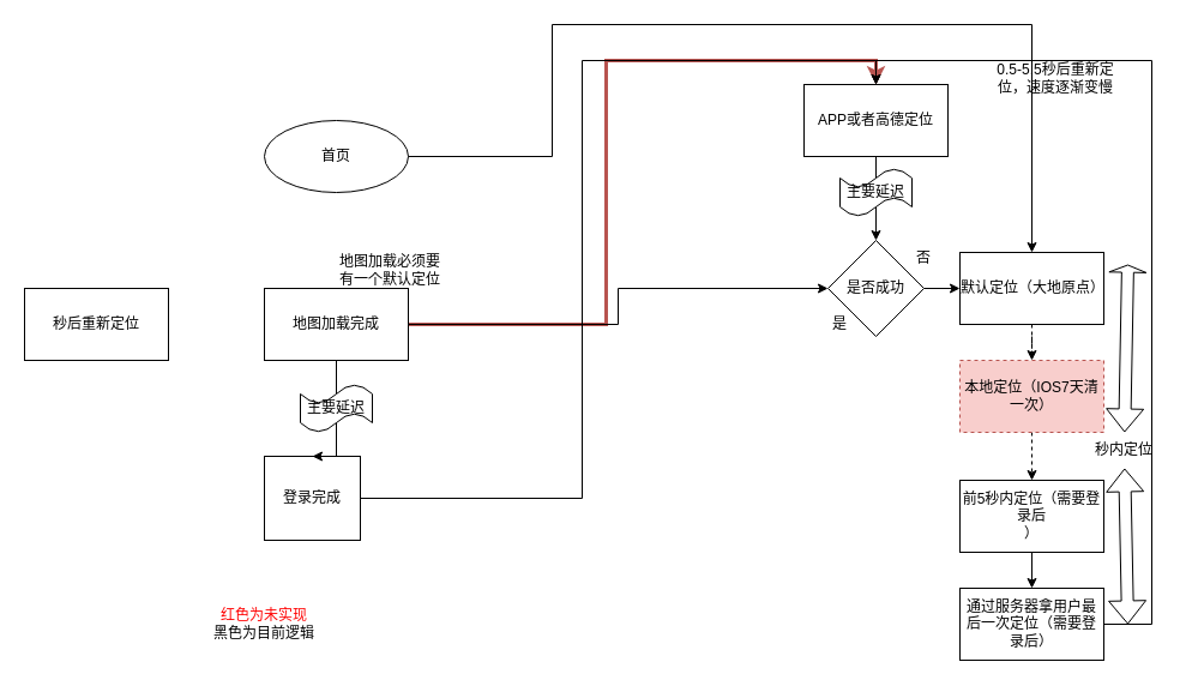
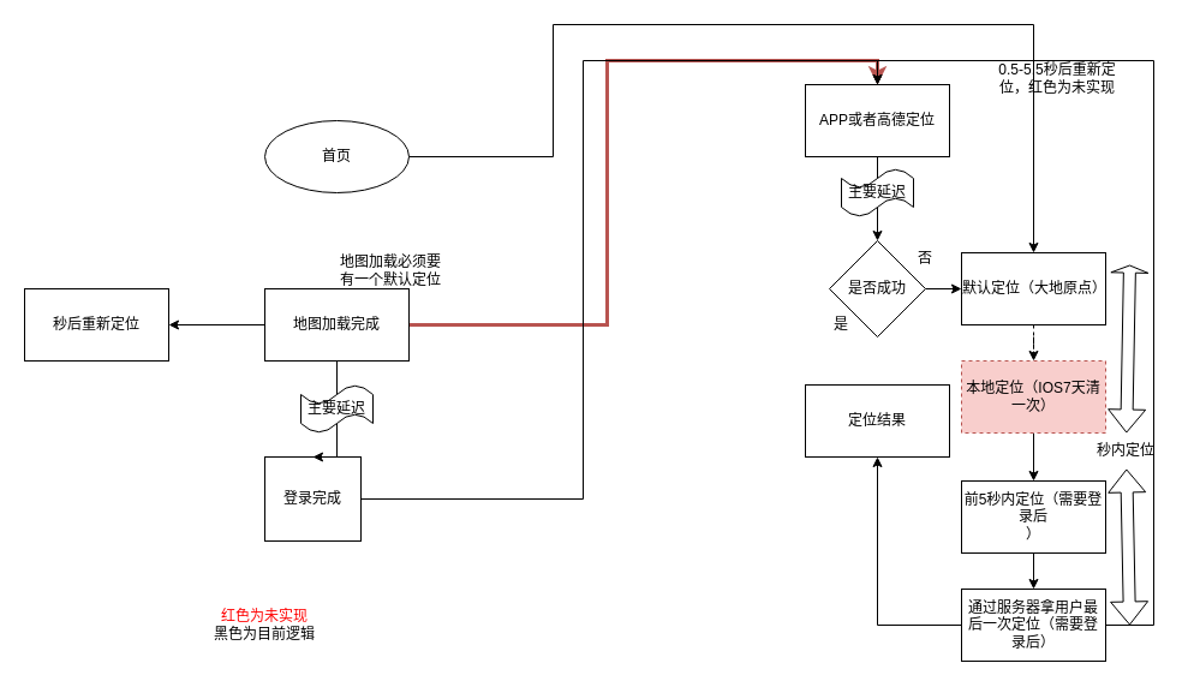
  <mxCell id="0" />
  <mxCell id="1" parent="0" />
  <mxCell id="2" value="首页" style="ellipse;whiteSpace=wrap;html=1;" parent="1" vertex="1"><mxGeometry x="220" y="100" width="120" height="60" as="geometry" /></mxCell>
  <mxCell id="3" style="edgeStyle=orthogonalEdgeStyle;rounded=0;orthogonalLoop=1;jettySize=auto;html=1;entryX=0.5;entryY=0;entryDx=0;entryDy=0;fillColor=#f8cecc;strokeColor=#b85450;strokeWidth=3;" parent="1" source="6" target="10" edge="1"><mxGeometry relative="1" as="geometry"><mxPoint x="920" y="435" as="targetPoint" /><Array as="points"><mxPoint x="505" y="270" /><mxPoint x="505" y="50" /><mxPoint x="730" y="50" /></Array></mxGeometry></mxCell>
- <mxCell id="4" value="" style="edgeStyle=orthogonalEdgeStyle;rounded=0;orthogonalLoop=1;jettySize=auto;html=1;" parent="1" source="6" target="12" edge="1"><mxGeometry relative="1" as="geometry" /></mxCell>
+ <mxCell id="4" value="" style="edgeStyle=orthogonalEdgeStyle;rounded=0;orthogonalLoop=1;jettySize=auto;html=1;" parent="1" source="6" target="25" edge="1"><mxGeometry relative="1" as="geometry" /></mxCell>
  <mxCell id="5" style="edgeStyle=orthogonalEdgeStyle;rounded=0;orthogonalLoop=1;jettySize=auto;html=1;entryX=0.5;entryY=0;entryDx=0;entryDy=0;exitX=1;exitY=0.5;exitDx=0;exitDy=0;" parent="1" source="2" target="15" edge="1"><mxGeometry relative="1" as="geometry"><Array as="points"><mxPoint x="460" y="130" /><mxPoint x="460" y="20" /><mxPoint x="860" y="20" /></Array></mxGeometry></mxCell>
  <mxCell id="6" value="地图加载完成" style="rounded=0;whiteSpace=wrap;html=1;" parent="1" vertex="1"><mxGeometry x="220" y="240" width="120" height="60" as="geometry" /></mxCell>
  <mxCell id="7" style="edgeStyle=orthogonalEdgeStyle;rounded=0;orthogonalLoop=1;jettySize=auto;html=1;exitX=1;exitY=0.5;exitDx=0;exitDy=0;entryX=0.5;entryY=0;entryDx=0;entryDy=0;" parent="1" source="8" target="10" edge="1"><mxGeometry relative="1" as="geometry"><mxPoint x="920" y="435" as="targetPoint" /></mxGeometry></mxCell>
  <mxCell id="8" value="登录完成" style="rounded=0;whiteSpace=wrap;html=1;" parent="1" vertex="1"><mxGeometry x="220" y="380" width="80" height="70" as="geometry" /></mxCell>
  <mxCell id="9" value="" style="edgeStyle=orthogonalEdgeStyle;rounded=0;orthogonalLoop=1;jettySize=auto;html=1;" parent="1" source="10" target="12" edge="1"><mxGeometry relative="1" as="geometry" /></mxCell>
  <mxCell id="10" value="APP或者高德定位" style="rounded=0;whiteSpace=wrap;html=1;" parent="1" vertex="1"><mxGeometry x="670" y="70" width="120" height="60" as="geometry" /></mxCell>
  <mxCell id="11" value="" style="edgeStyle=orthogonalEdgeStyle;rounded=0;orthogonalLoop=1;jettySize=auto;html=1;" parent="1" source="12" target="15" edge="1"><mxGeometry relative="1" as="geometry" /></mxCell>
  <mxCell id="12" value="是否成功" style="rhombus;whiteSpace=wrap;html=1;rounded=0;" parent="1" vertex="1"><mxGeometry x="690" y="200" width="80" height="80" as="geometry" /></mxCell>
  <mxCell id="13" value="是" style="text;html=1;strokeColor=none;fillColor=none;align=center;verticalAlign=middle;whiteSpace=wrap;rounded=0;" parent="1" vertex="1"><mxGeometry x="670" y="255" width="60" height="30" as="geometry" /></mxCell>
  <mxCell id="14" value="" style="edgeStyle=orthogonalEdgeStyle;rounded=0;orthogonalLoop=1;jettySize=auto;html=1;dashed=1;" parent="1" source="15" target="23" edge="1"><mxGeometry relative="1" as="geometry" /></mxCell>
  <mxCell id="15" value="默认定位（大地原点）" style="whiteSpace=wrap;html=1;rounded=0;" parent="1" vertex="1"><mxGeometry x="800" y="210" width="120" height="60" as="geometry" /></mxCell>
  <mxCell id="16" value="否" style="text;html=1;strokeColor=none;fillColor=none;align=center;verticalAlign=middle;whiteSpace=wrap;rounded=0;" parent="1" vertex="1"><mxGeometry x="740" y="200" width="60" height="30" as="geometry" /></mxCell>
+ <mxCell id="17" style="edgeStyle=orthogonalEdgeStyle;rounded=0;orthogonalLoop=1;jettySize=auto;html=1;entryX=0.5;entryY=1;entryDx=0;entryDy=0;" parent="1" source="19" target="24" edge="1"><mxGeometry relative="1" as="geometry" /></mxCell>
  <mxCell id="18" style="edgeStyle=orthogonalEdgeStyle;rounded=0;orthogonalLoop=1;jettySize=auto;html=1;entryX=0.5;entryY=0;entryDx=0;entryDy=0;" parent="1" source="19" target="10" edge="1"><mxGeometry relative="1" as="geometry"><Array as="points"><mxPoint x="960" y="520" /><mxPoint x="960" y="50" /><mxPoint x="730" y="50" /></Array></mxGeometry></mxCell>
  <mxCell id="19" value="通过服务器拿用户最后一次定位（需要登录后）" style="whiteSpace=wrap;html=1;rounded=0;" parent="1" vertex="1"><mxGeometry x="800" y="490" width="120" height="60" as="geometry" /></mxCell>
  <mxCell id="20" value="" style="edgeStyle=orthogonalEdgeStyle;rounded=0;orthogonalLoop=1;jettySize=auto;html=1;" parent="1" source="21" target="19" edge="1"><mxGeometry relative="1" as="geometry" /></mxCell>
  <mxCell id="21" value="前5秒内定位（需要登录后&lt;br&gt;）" style="whiteSpace=wrap;html=1;rounded=0;" parent="1" vertex="1"><mxGeometry x="800" y="400" width="120" height="60" as="geometry" /></mxCell>
- <mxCell id="22" value="" style="edgeStyle=orthogonalEdgeStyle;rounded=0;orthogonalLoop=1;jettySize=auto;html=1;dashed=1;" parent="1" source="23" target="21" edge="1"><mxGeometry relative="1" as="geometry" /></mxCell>
+ <mxCell id="22" value="" style="edgeStyle=orthogonalEdgeStyle;rounded=0;orthogonalLoop=1;jettySize=auto;html=1;" parent="1" source="23" target="21" edge="1"><mxGeometry relative="1" as="geometry" /></mxCell>
  <mxCell id="23" value="本地定位（IOS7天清一次）" style="rounded=0;whiteSpace=wrap;html=1;fillColor=#f8cecc;strokeColor=#b85450;dashed=1;" parent="1" vertex="1"><mxGeometry x="800" y="300" width="120" height="60" as="geometry" /></mxCell>
+ <mxCell id="24" value="定位结果" style="rounded=0;whiteSpace=wrap;html=1;" parent="1" vertex="1"><mxGeometry x="670" y="320" width="120" height="60" as="geometry" /></mxCell>
  <mxCell id="25" value="秒后重新定位" style="whiteSpace=wrap;html=1;rounded=0;" parent="1" vertex="1"><mxGeometry x="20" y="240" width="120" height="60" as="geometry" /></mxCell>
  <mxCell id="26" value="&lt;font color=&quot;#ff0000&quot;&gt;红色为未实现&lt;/font&gt;&lt;br&gt;黑色为目前逻辑" style="text;html=1;strokeColor=none;fillColor=none;align=center;verticalAlign=middle;whiteSpace=wrap;rounded=0;" parent="1" vertex="1"><mxGeometry x="20" y="505" width="400" height="30" as="geometry" /></mxCell>
- <mxCell id="27" value="0.5-5.5秒后重新定位，速度逐渐变慢" style="text;html=1;strokeColor=none;fillColor=none;align=center;verticalAlign=middle;whiteSpace=wrap;rounded=0;" parent="1" vertex="1"><mxGeometry x="820" y="50" width="120" height="30" as="geometry" /></mxCell>
+ <mxCell id="27" value="0.5-5.5秒后重新定位，红色为未实现" style="text;html=1;strokeColor=none;fillColor=none;align=center;verticalAlign=middle;whiteSpace=wrap;rounded=0;" parent="1" vertex="1"><mxGeometry x="820" y="50" width="120" height="30" as="geometry" /></mxCell>
  <mxCell id="28" value="" style="edgeStyle=orthogonalEdgeStyle;rounded=0;orthogonalLoop=1;jettySize=auto;html=1;entryX=0.5;entryY=0;entryDx=0;entryDy=0;" parent="1" source="6" target="8" edge="1"><mxGeometry relative="1" as="geometry"><mxPoint x="280" y="300" as="sourcePoint" /><mxPoint x="280" y="380" as="targetPoint" /><Array as="points"><mxPoint x="280" y="350" /><mxPoint x="280" y="350" /></Array></mxGeometry></mxCell>
  <mxCell id="29" value="主要延迟" style="shape=tape;whiteSpace=wrap;html=1;" parent="1" vertex="1"><mxGeometry x="250" y="320" width="60" height="40" as="geometry" /></mxCell>
  <mxCell id="30" value="主要延迟" style="shape=tape;whiteSpace=wrap;html=1;" parent="1" vertex="1"><mxGeometry x="700" y="140" width="60" height="40" as="geometry" /></mxCell>
  <mxCell id="31" value="" style="shape=flexArrow;endArrow=classic;startArrow=classic;html=1;rounded=0;width=10;endSize=1.7;" parent="1" source="33" edge="1"><mxGeometry width="100" height="100" relative="1" as="geometry"><mxPoint x="940" y="520" as="sourcePoint" /><mxPoint x="940" y="220" as="targetPoint" /></mxGeometry></mxCell>
  <mxCell id="32" value="" style="shape=flexArrow;endArrow=classic;startArrow=classic;html=1;rounded=0;" parent="1" target="33" edge="1"><mxGeometry width="100" height="100" relative="1" as="geometry"><mxPoint x="940" y="520" as="sourcePoint" /><mxPoint x="940" y="220" as="targetPoint" /></mxGeometry></mxCell>
  <mxCell id="33" value="秒内定位" style="text;html=1;strokeColor=none;fillColor=none;align=center;verticalAlign=middle;whiteSpace=wrap;rounded=0;" parent="1" vertex="1"><mxGeometry x="907" y="360" width="60" height="30" as="geometry" /></mxCell>
  <mxCell id="34" value="地图加载必须要有一个默认定位" style="text;html=1;strokeColor=none;fillColor=none;align=center;verticalAlign=middle;whiteSpace=wrap;rounded=0;" vertex="1" parent="1"><mxGeometry x="280" y="210" width="90" height="30" as="geometry" /></mxCell>
